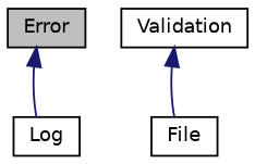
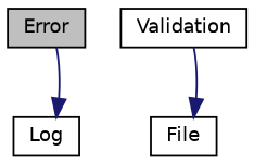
  digraph {
    node [color=black fillcolor=white fontname=Helvetica fontsize=10 shape=record style=filled]
    edge [color=midnightblue dir=back fontname=Helvetica fontsize=10 labelfontname=Helvetica labelfontsize=10 style=solid]
    n1 [fillcolor=grey75 fontcolor=black height=0.2 label=Error width=0.4]
    n2 [height=0.2 label=Validation width=0.4]
    n3 [height=0.2 label=File width=0.4]
    n4 [height=0.2 label=Log width=0.4]
-   n2 -> n3
-   n1 -> n4
+   n3 -> n2
+   n4 -> n1
  }
